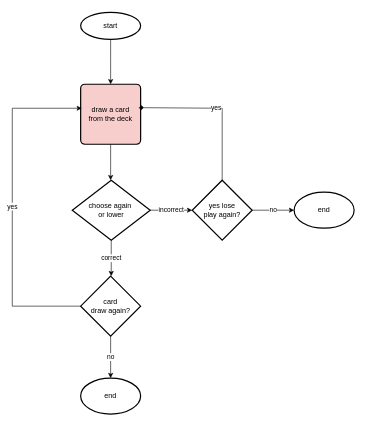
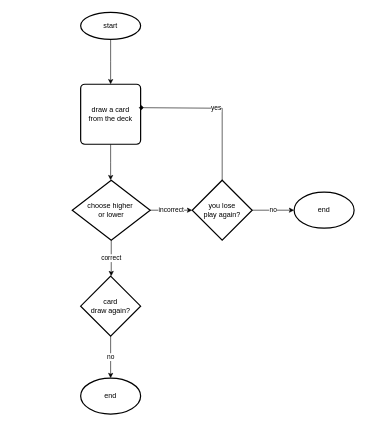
  <mxCell id="0" />
  <mxCell id="1" parent="0" />
  <mxCell id="2" style="edgeStyle=orthogonalEdgeStyle;rounded=0;orthogonalLoop=1;jettySize=auto;html=1;" parent="1" source="3" edge="1"><mxGeometry relative="1" as="geometry"><mxPoint x="184" y="140" as="targetPoint" /></mxGeometry></mxCell>
  <mxCell id="3" value="start" style="strokeWidth=2;html=1;shape=mxgraph.flowchart.start_1;whiteSpace=wrap;" parent="1" vertex="1"><mxGeometry x="134" y="20" width="100" height="45" as="geometry" /></mxCell>
  <mxCell id="4" style="edgeStyle=orthogonalEdgeStyle;rounded=0;orthogonalLoop=1;jettySize=auto;html=1;" parent="1" source="5" edge="1"><mxGeometry relative="1" as="geometry"><mxPoint x="184" y="300" as="targetPoint" /></mxGeometry></mxCell>
- <mxCell id="5" value="draw a card&lt;div&gt;from the deck&lt;/div&gt;" style="rounded=1;whiteSpace=wrap;html=1;absoluteArcSize=1;arcSize=14;strokeWidth=2;fillColor=#f8cecc;" parent="1" vertex="1"><mxGeometry x="134" y="140" width="100" height="100" as="geometry" /></mxCell>
+ <mxCell id="5" value="draw a card&lt;div&gt;from the deck&lt;/div&gt;" style="rounded=1;whiteSpace=wrap;html=1;absoluteArcSize=1;arcSize=14;strokeWidth=2;" parent="1" vertex="1"><mxGeometry x="134" y="140" width="100" height="100" as="geometry" /></mxCell>
  <mxCell id="6" value="correct" style="edgeStyle=orthogonalEdgeStyle;rounded=0;orthogonalLoop=1;jettySize=auto;html=1;exitX=0.5;exitY=1;exitDx=0;exitDy=0;exitPerimeter=0;" edge="1" parent="1" source="8"><mxGeometry relative="1" as="geometry"><mxPoint x="185" y="460" as="targetPoint" /></mxGeometry></mxCell>
  <mxCell id="7" value="incorrect" style="edgeStyle=orthogonalEdgeStyle;rounded=0;orthogonalLoop=1;jettySize=auto;html=1;exitX=1;exitY=0.5;exitDx=0;exitDy=0;exitPerimeter=0;" edge="1" parent="1" source="8"><mxGeometry relative="1" as="geometry"><mxPoint x="320" y="350" as="targetPoint" /></mxGeometry></mxCell>
- <mxCell id="8" value="choose again&amp;nbsp;&lt;div&gt;or lower&lt;/div&gt;" style="strokeWidth=2;html=1;shape=mxgraph.flowchart.decision;whiteSpace=wrap;" parent="1" vertex="1"><mxGeometry x="120" y="300" width="130" height="100" as="geometry" /></mxCell>
+ <mxCell id="8" value="choose higher&amp;nbsp;&lt;div&gt;or lower&lt;/div&gt;" style="strokeWidth=2;html=1;shape=mxgraph.flowchart.decision;whiteSpace=wrap;" parent="1" vertex="1"><mxGeometry x="120" y="300" width="130" height="100" as="geometry" /></mxCell>
  <mxCell id="9" style="edgeStyle=orthogonalEdgeStyle;rounded=0;orthogonalLoop=1;jettySize=auto;html=1;exitX=0.5;exitY=1;exitDx=0;exitDy=0;" edge="1" parent="1"><mxGeometry relative="1" as="geometry"><mxPoint x="370" y="400" as="sourcePoint" /><mxPoint x="370" y="400" as="targetPoint" /></mxGeometry></mxCell>
  <mxCell id="10" value="no" style="edgeStyle=orthogonalEdgeStyle;rounded=0;orthogonalLoop=1;jettySize=auto;html=1;exitX=1;exitY=0.5;exitDx=0;exitDy=0;exitPerimeter=0;" edge="1" parent="1" source="12"><mxGeometry relative="1" as="geometry"><mxPoint x="490" y="350" as="targetPoint" /></mxGeometry></mxCell>
  <mxCell id="11" value="yes" style="edgeStyle=orthogonalEdgeStyle;rounded=0;orthogonalLoop=1;jettySize=auto;html=1;entryX=0.97;entryY=0.39;entryDx=0;entryDy=0;entryPerimeter=0;endArrow=diamond;" edge="1" parent="1" source="12" target="5"><mxGeometry relative="1" as="geometry"><mxPoint x="370" y="180" as="targetPoint" /><Array as="points"><mxPoint x="370" y="180" /></Array></mxGeometry></mxCell>
- <mxCell id="12" value="yes lose&lt;div&gt;play again?&lt;/div&gt;" style="strokeWidth=2;html=1;shape=mxgraph.flowchart.decision;whiteSpace=wrap;" vertex="1" parent="1"><mxGeometry x="320" y="300" width="100" height="100" as="geometry" /></mxCell>
+ <mxCell id="12" value="you lose&lt;div&gt;play again?&lt;/div&gt;" style="strokeWidth=2;html=1;shape=mxgraph.flowchart.decision;whiteSpace=wrap;" vertex="1" parent="1"><mxGeometry x="320" y="300" width="100" height="100" as="geometry" /></mxCell>
  <mxCell id="13" value="end" style="strokeWidth=2;html=1;shape=mxgraph.flowchart.start_1;whiteSpace=wrap;" vertex="1" parent="1"><mxGeometry x="490" y="320" width="100" height="60" as="geometry" /></mxCell>
- <mxCell id="14" value="yes" style="edgeStyle=orthogonalEdgeStyle;rounded=0;orthogonalLoop=1;jettySize=auto;html=1;entryX=0.02;entryY=0.4;entryDx=0;entryDy=0;entryPerimeter=0;" edge="1" parent="1" source="16" target="5"><mxGeometry relative="1" as="geometry"><mxPoint x="20" y="190" as="targetPoint" /><Array as="points"><mxPoint x="20" y="510" /><mxPoint x="20" y="180" /></Array></mxGeometry></mxCell>
  <mxCell id="15" value="no" style="edgeStyle=orthogonalEdgeStyle;rounded=0;orthogonalLoop=1;jettySize=auto;html=1;" edge="1" parent="1" source="16"><mxGeometry relative="1" as="geometry"><mxPoint x="184" y="630" as="targetPoint" /></mxGeometry></mxCell>
  <mxCell id="16" value="card&lt;div&gt;draw again?&lt;/div&gt;" style="strokeWidth=2;html=1;shape=mxgraph.flowchart.decision;whiteSpace=wrap;" vertex="1" parent="1"><mxGeometry x="134" y="460" width="100" height="100" as="geometry" /></mxCell>
  <mxCell id="17" value="end" style="strokeWidth=2;html=1;shape=mxgraph.flowchart.start_1;whiteSpace=wrap;" vertex="1" parent="1"><mxGeometry x="134" y="630" width="100" height="60" as="geometry" /></mxCell>
